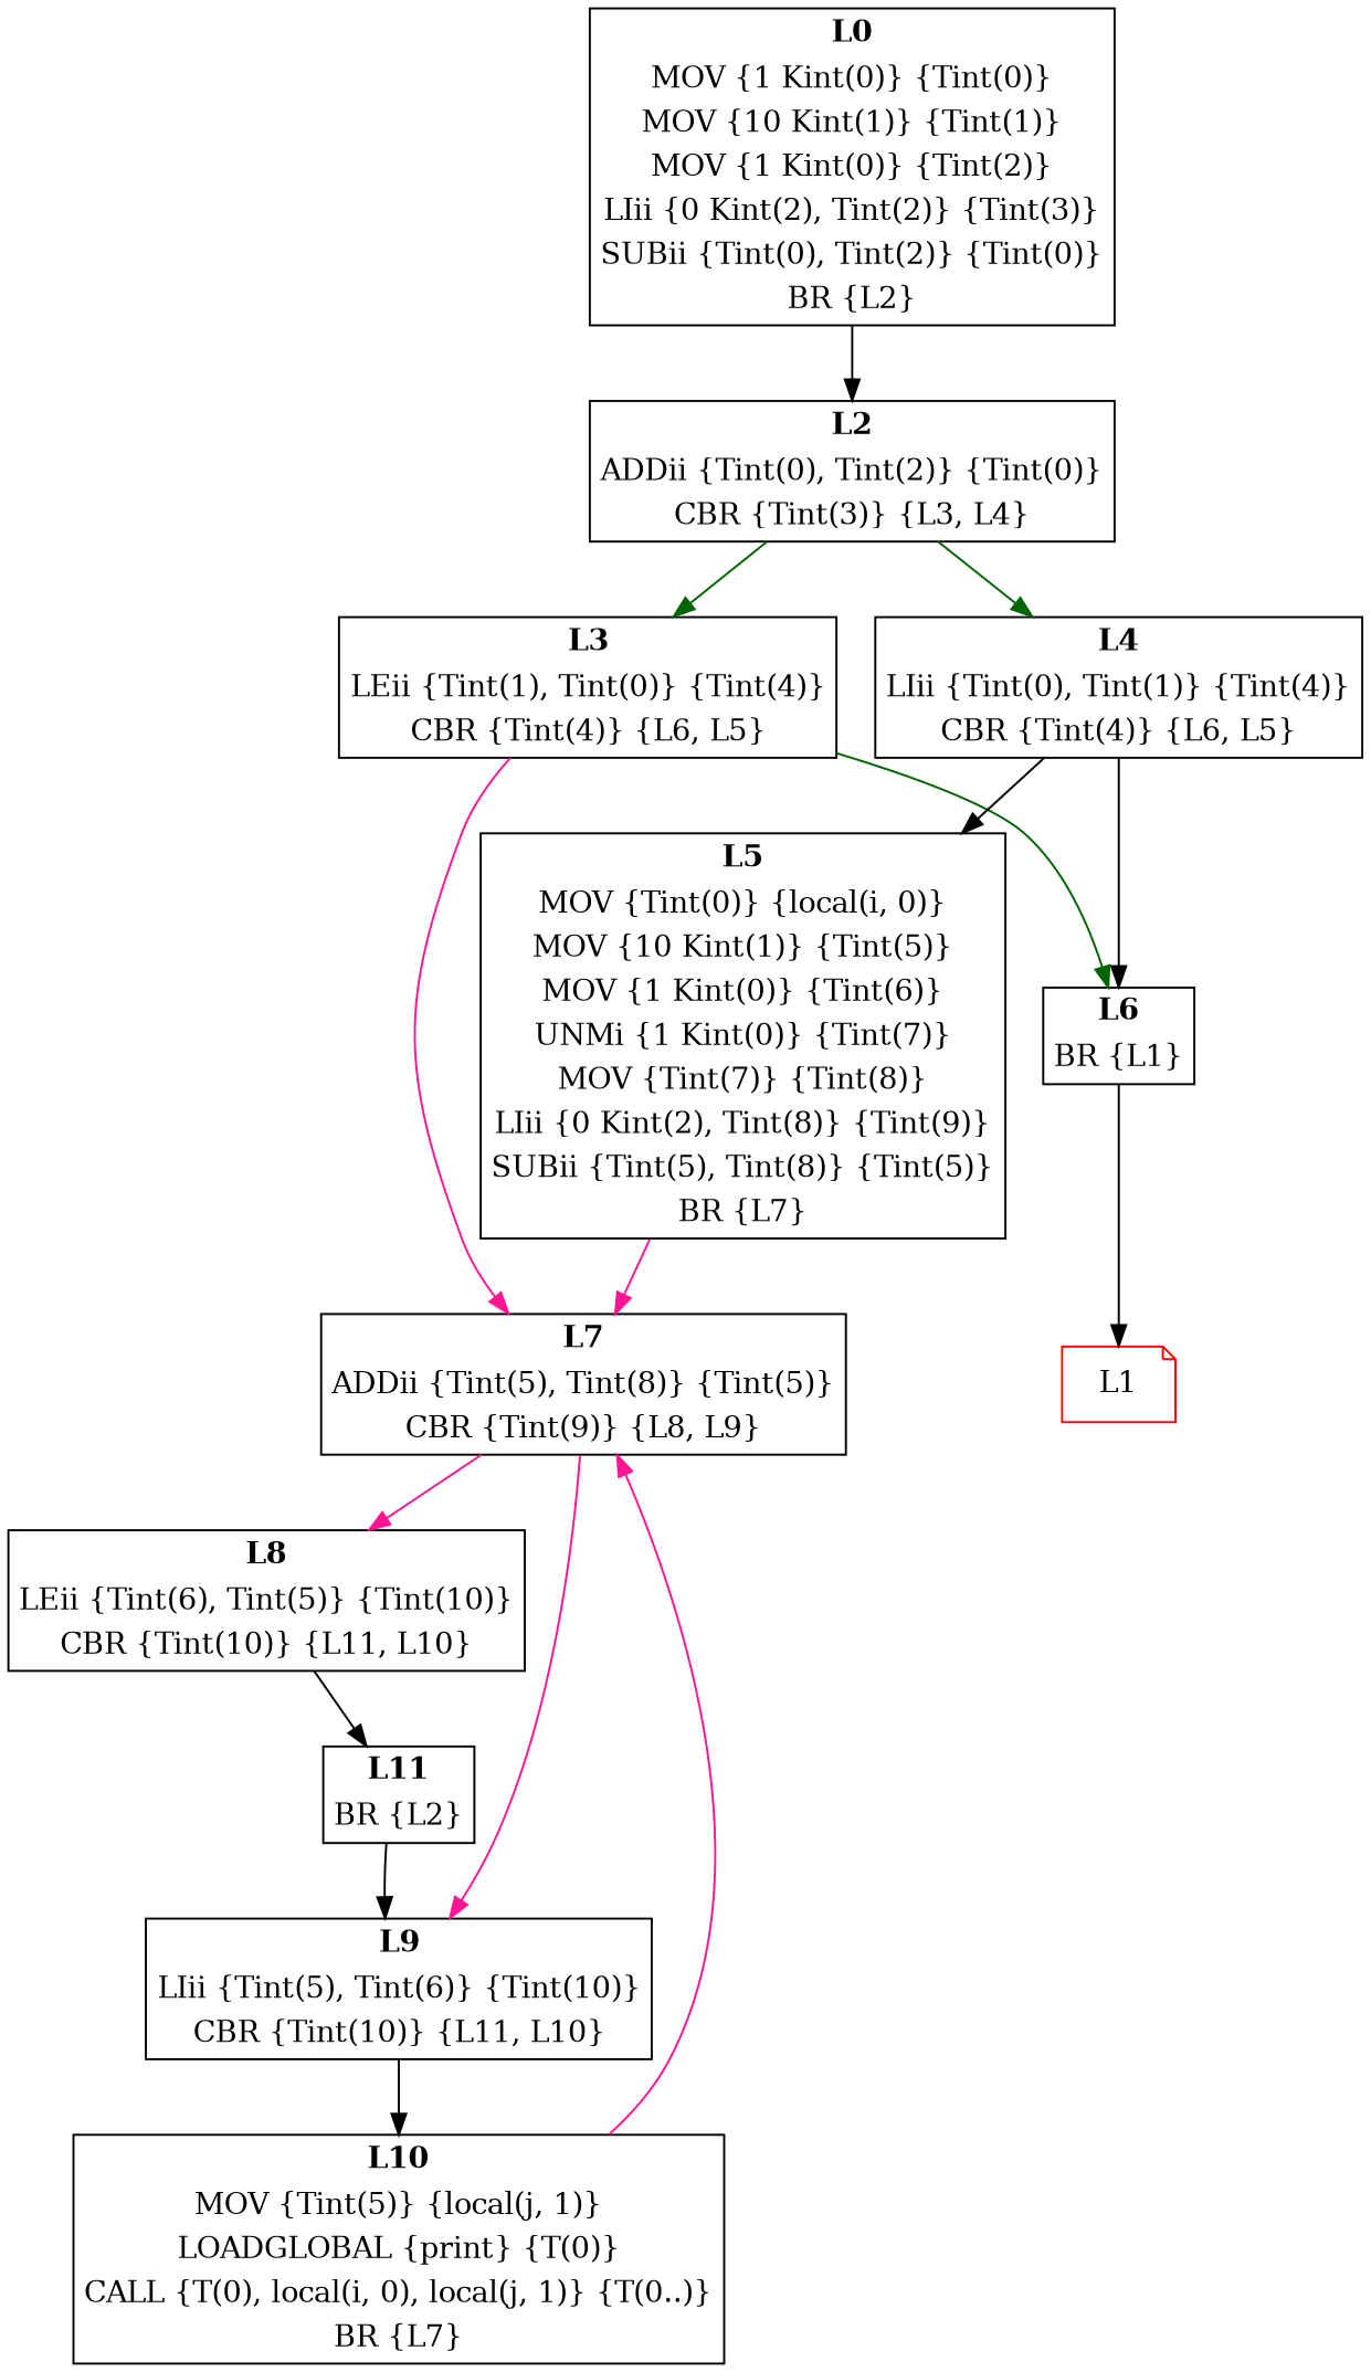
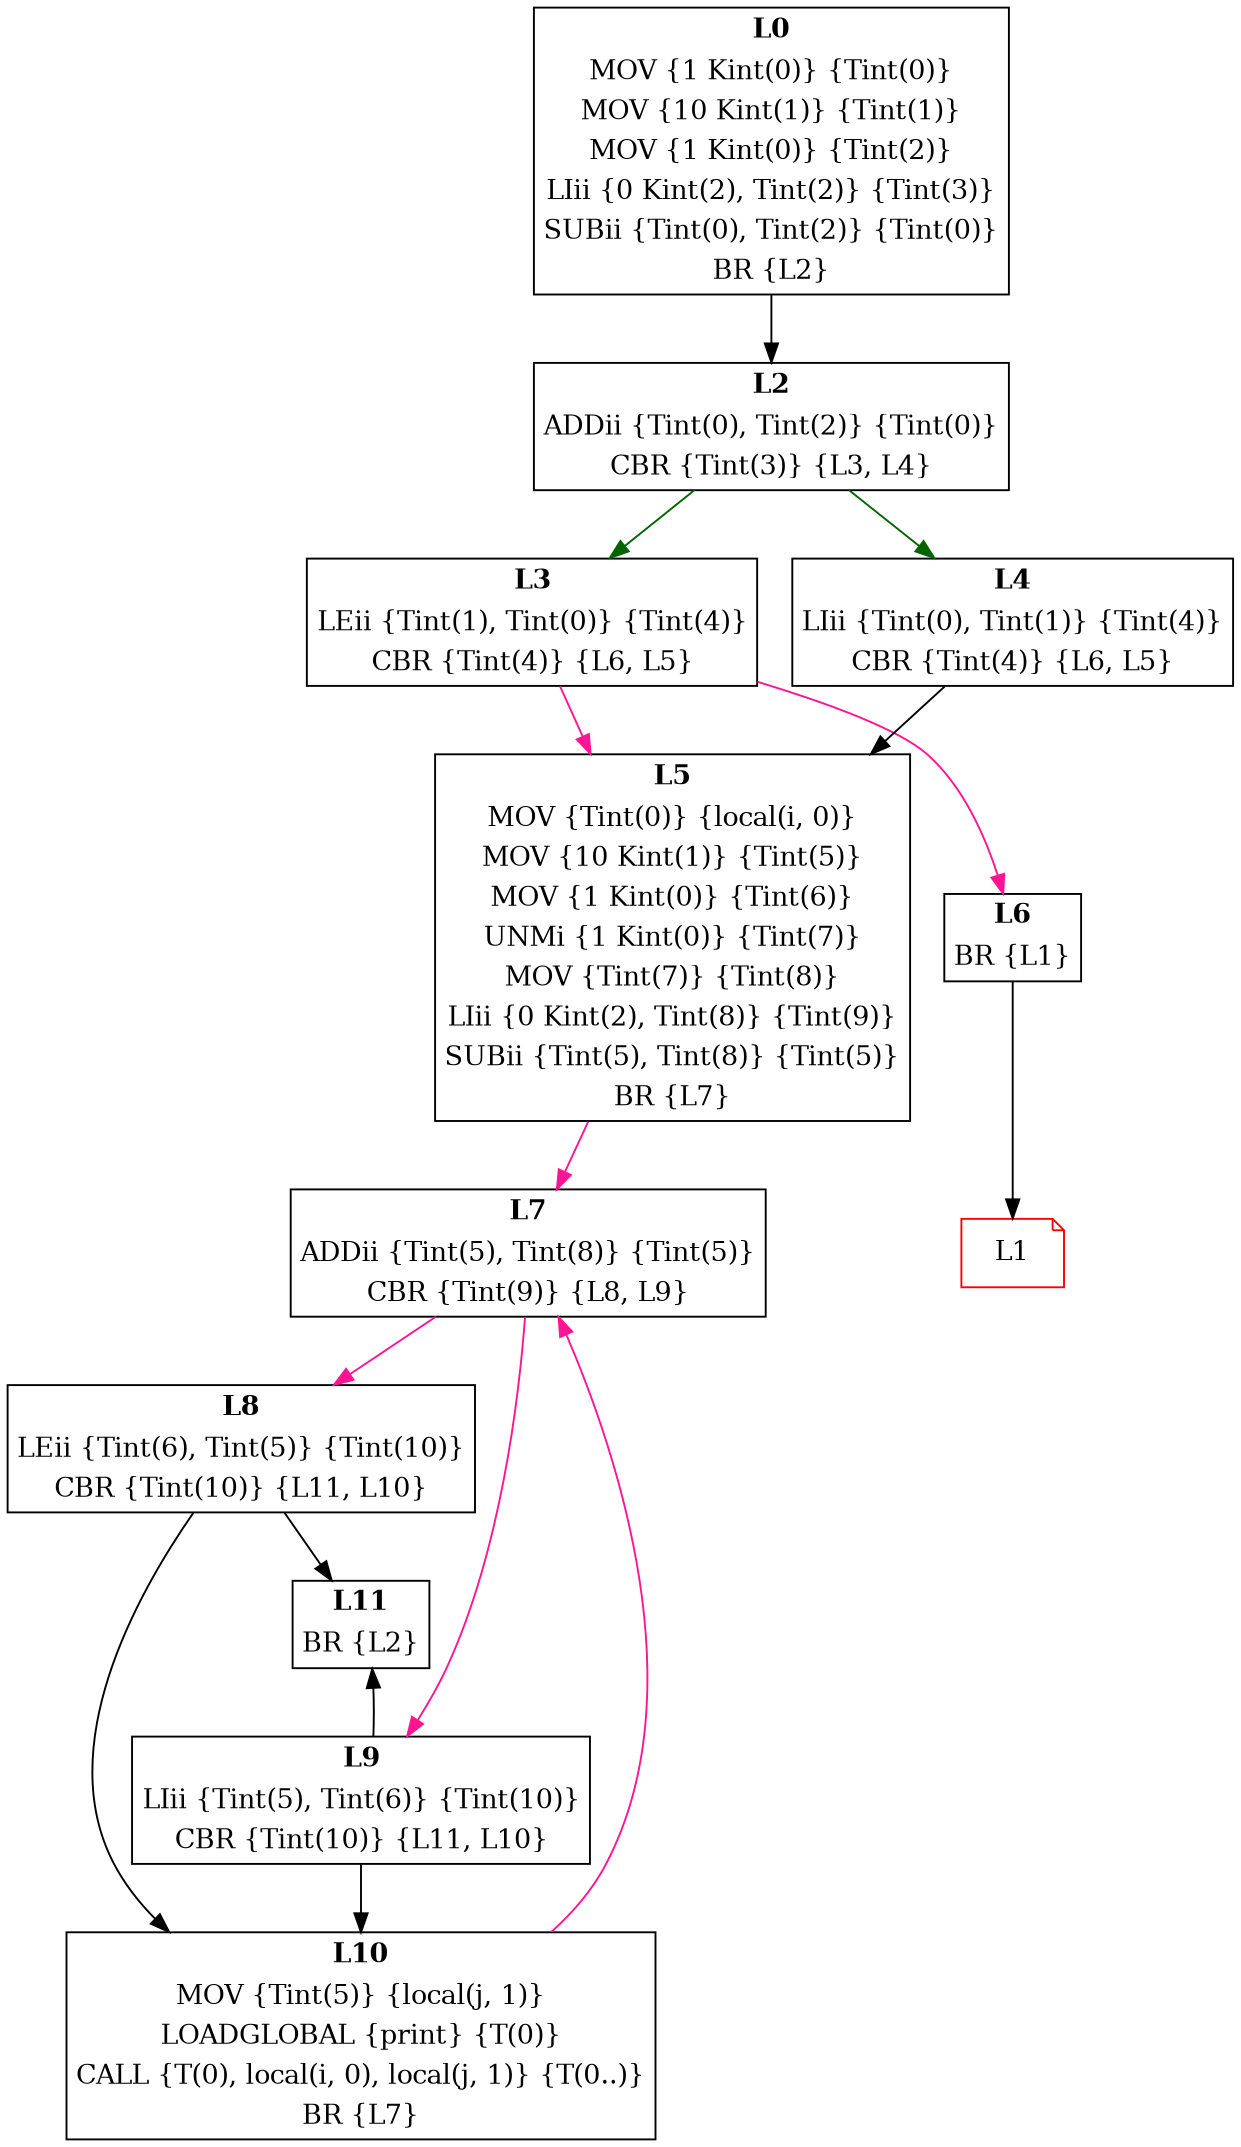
  digraph {
    node [margin=0 shape=none]
    edge [color=black]
    n1 [label=<<TABLE BORDER="1" CELLBORDER="0"> <TR><TD><B>L0</B></TD></TR> <TR><TD>MOV {1 Kint(0)} {Tint(0)}</TD></TR> <TR><TD>MOV {10 Kint(1)} {Tint(1)}</TD></TR> <TR><TD>MOV {1 Kint(0)} {Tint(2)}</TD></TR> <TR><TD>LIii {0 Kint(2), Tint(2)} {Tint(3)}</TD></TR> <TR><TD>SUBii {Tint(0), Tint(2)} {Tint(0)}</TD></TR> <TR><TD>BR {L2}</TD></TR> </TABLE>>]
    n2 [label=<<TABLE BORDER="1" CELLBORDER="0"> <TR><TD><B>L2</B></TD></TR> <TR><TD>ADDii {Tint(0), Tint(2)} {Tint(0)}</TD></TR> <TR><TD>CBR {Tint(3)} {L3, L4}</TD></TR> </TABLE>>]
    n3 [label=<<TABLE BORDER="1" CELLBORDER="0"> <TR><TD><B>L3</B></TD></TR> <TR><TD>LEii {Tint(1), Tint(0)} {Tint(4)}</TD></TR> <TR><TD>CBR {Tint(4)} {L6, L5}</TD></TR> </TABLE>>]
    n4 [label=<<TABLE BORDER="1" CELLBORDER="0"> <TR><TD><B>L4</B></TD></TR> <TR><TD>LIii {Tint(0), Tint(1)} {Tint(4)}</TD></TR> <TR><TD>CBR {Tint(4)} {L6, L5}</TD></TR> </TABLE>>]
    n5 [label=<<TABLE BORDER="1" CELLBORDER="0"> <TR><TD><B>L6</B></TD></TR> <TR><TD>BR {L1}</TD></TR> </TABLE>>]
    n6 [label=<<TABLE BORDER="1" CELLBORDER="0"> <TR><TD><B>L5</B></TD></TR> <TR><TD>MOV {Tint(0)} {local(i, 0)}</TD></TR> <TR><TD>MOV {10 Kint(1)} {Tint(5)}</TD></TR> <TR><TD>MOV {1 Kint(0)} {Tint(6)}</TD></TR> <TR><TD>UNMi {1 Kint(0)} {Tint(7)}</TD></TR> <TR><TD>MOV {Tint(7)} {Tint(8)}</TD></TR> <TR><TD>LIii {0 Kint(2), Tint(8)} {Tint(9)}</TD></TR> <TR><TD>SUBii {Tint(5), Tint(8)} {Tint(5)}</TD></TR> <TR><TD>BR {L7}</TD></TR> </TABLE>>]
    L1 [color=red shape=note margin=""]
    n8 [label=<<TABLE BORDER="1" CELLBORDER="0"> <TR><TD><B>L7</B></TD></TR> <TR><TD>ADDii {Tint(5), Tint(8)} {Tint(5)}</TD></TR> <TR><TD>CBR {Tint(9)} {L8, L9}</TD></TR> </TABLE>>]
    n9 [label=<<TABLE BORDER="1" CELLBORDER="0"> <TR><TD><B>L8</B></TD></TR> <TR><TD>LEii {Tint(6), Tint(5)} {Tint(10)}</TD></TR> <TR><TD>CBR {Tint(10)} {L11, L10}</TD></TR> </TABLE>>]
    n10 [label=<<TABLE BORDER="1" CELLBORDER="0"> <TR><TD><B>L9</B></TD></TR> <TR><TD>LIii {Tint(5), Tint(6)} {Tint(10)}</TD></TR> <TR><TD>CBR {Tint(10)} {L11, L10}</TD></TR> </TABLE>>]
    n11 [label=<<TABLE BORDER="1" CELLBORDER="0"> <TR><TD><B>L11</B></TD></TR> <TR><TD>BR {L2}</TD></TR> </TABLE>>]
    n12 [label=<<TABLE BORDER="1" CELLBORDER="0"> <TR><TD><B>L10</B></TD></TR> <TR><TD>MOV {Tint(5)} {local(j, 1)}</TD></TR> <TR><TD>LOADGLOBAL {print} {T(0)}</TD></TR> <TR><TD>CALL {T(0), local(i, 0), local(j, 1)} {T(0..)}</TD></TR> <TR><TD>BR {L7}</TD></TR> </TABLE>>]
    n1 -> n2
    n2 -> n3 [color=darkgreen]
    n2 -> n4 [color=darkgreen]
-   n3 -> n5 [color=darkgreen]
-   n3 -> n8 [color=deeppink]
-   n4 -> n5
+   n3 -> n5 [color=deeppink]
+   n3 -> n6 [color=deeppink]
    n4 -> n6
    n5 -> L1
    n6 -> n8 [color=deeppink]
    n8 -> n9 [color=deeppink]
    n8 -> n10 [color=deeppink]
    n9 -> n11
-   n11 -> n10
+   n9 -> n12
+   n10 -> n11
    n10 -> n12
    n12 -> n8 [color=deeppink]
  }
